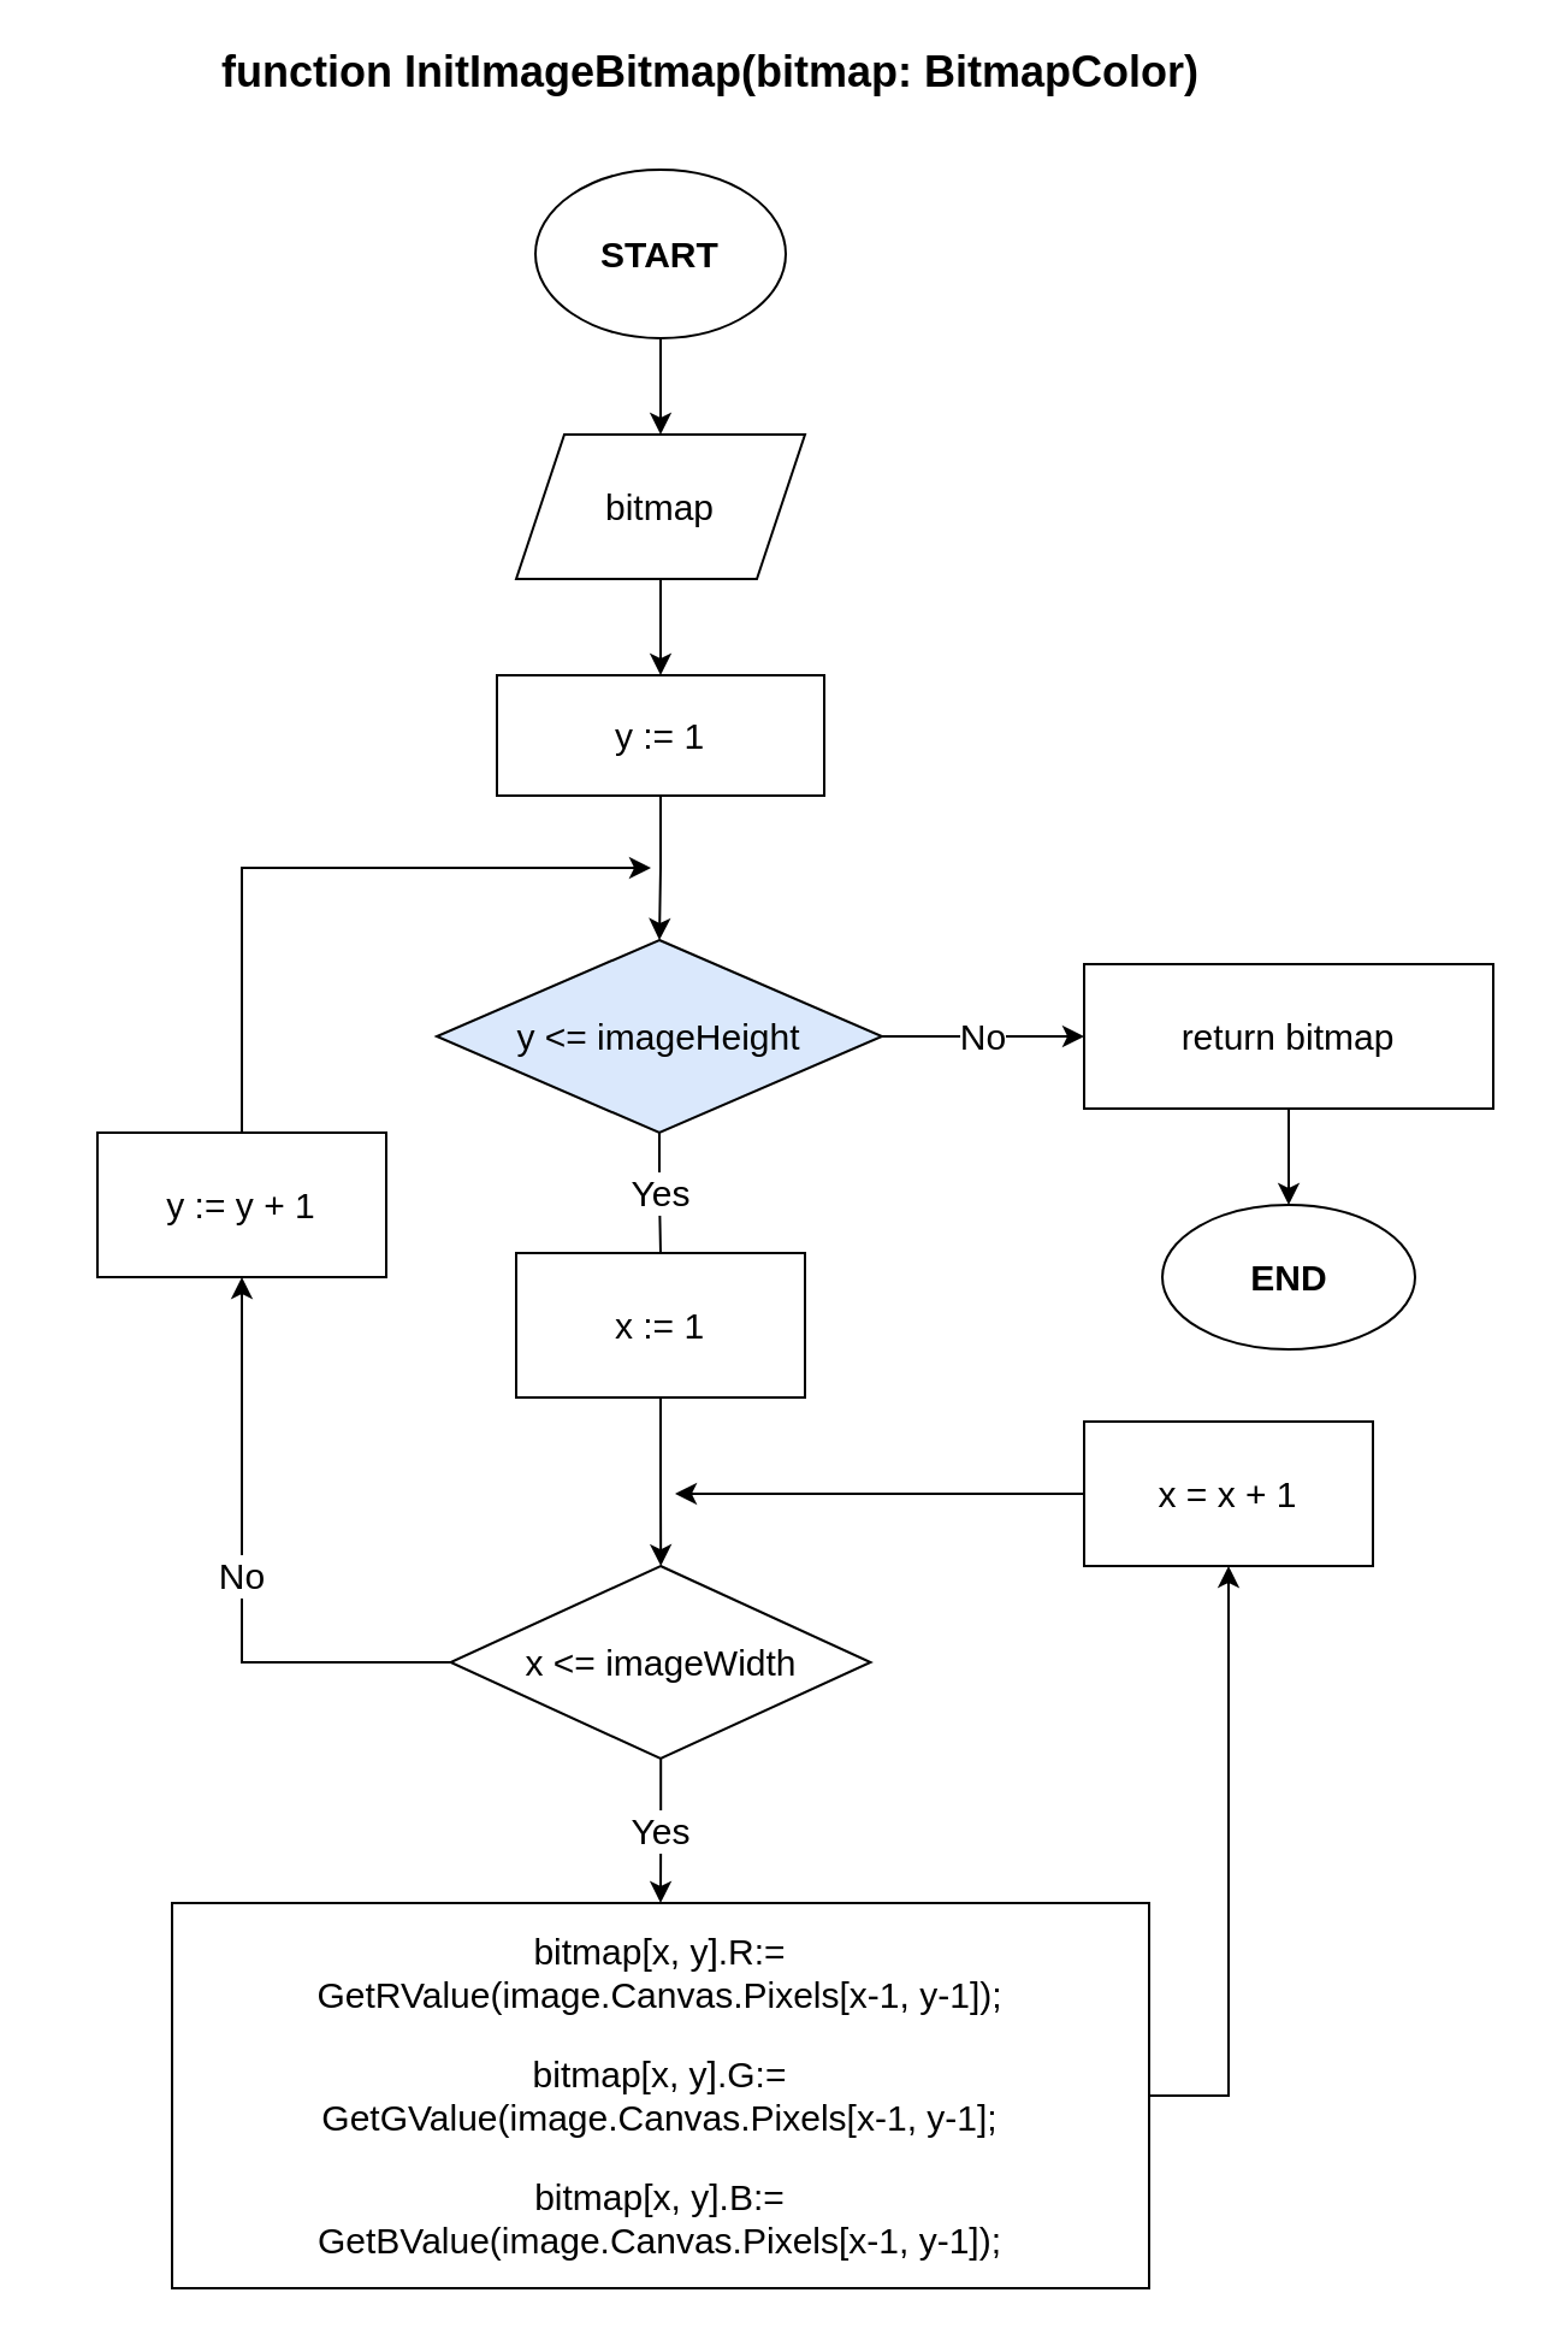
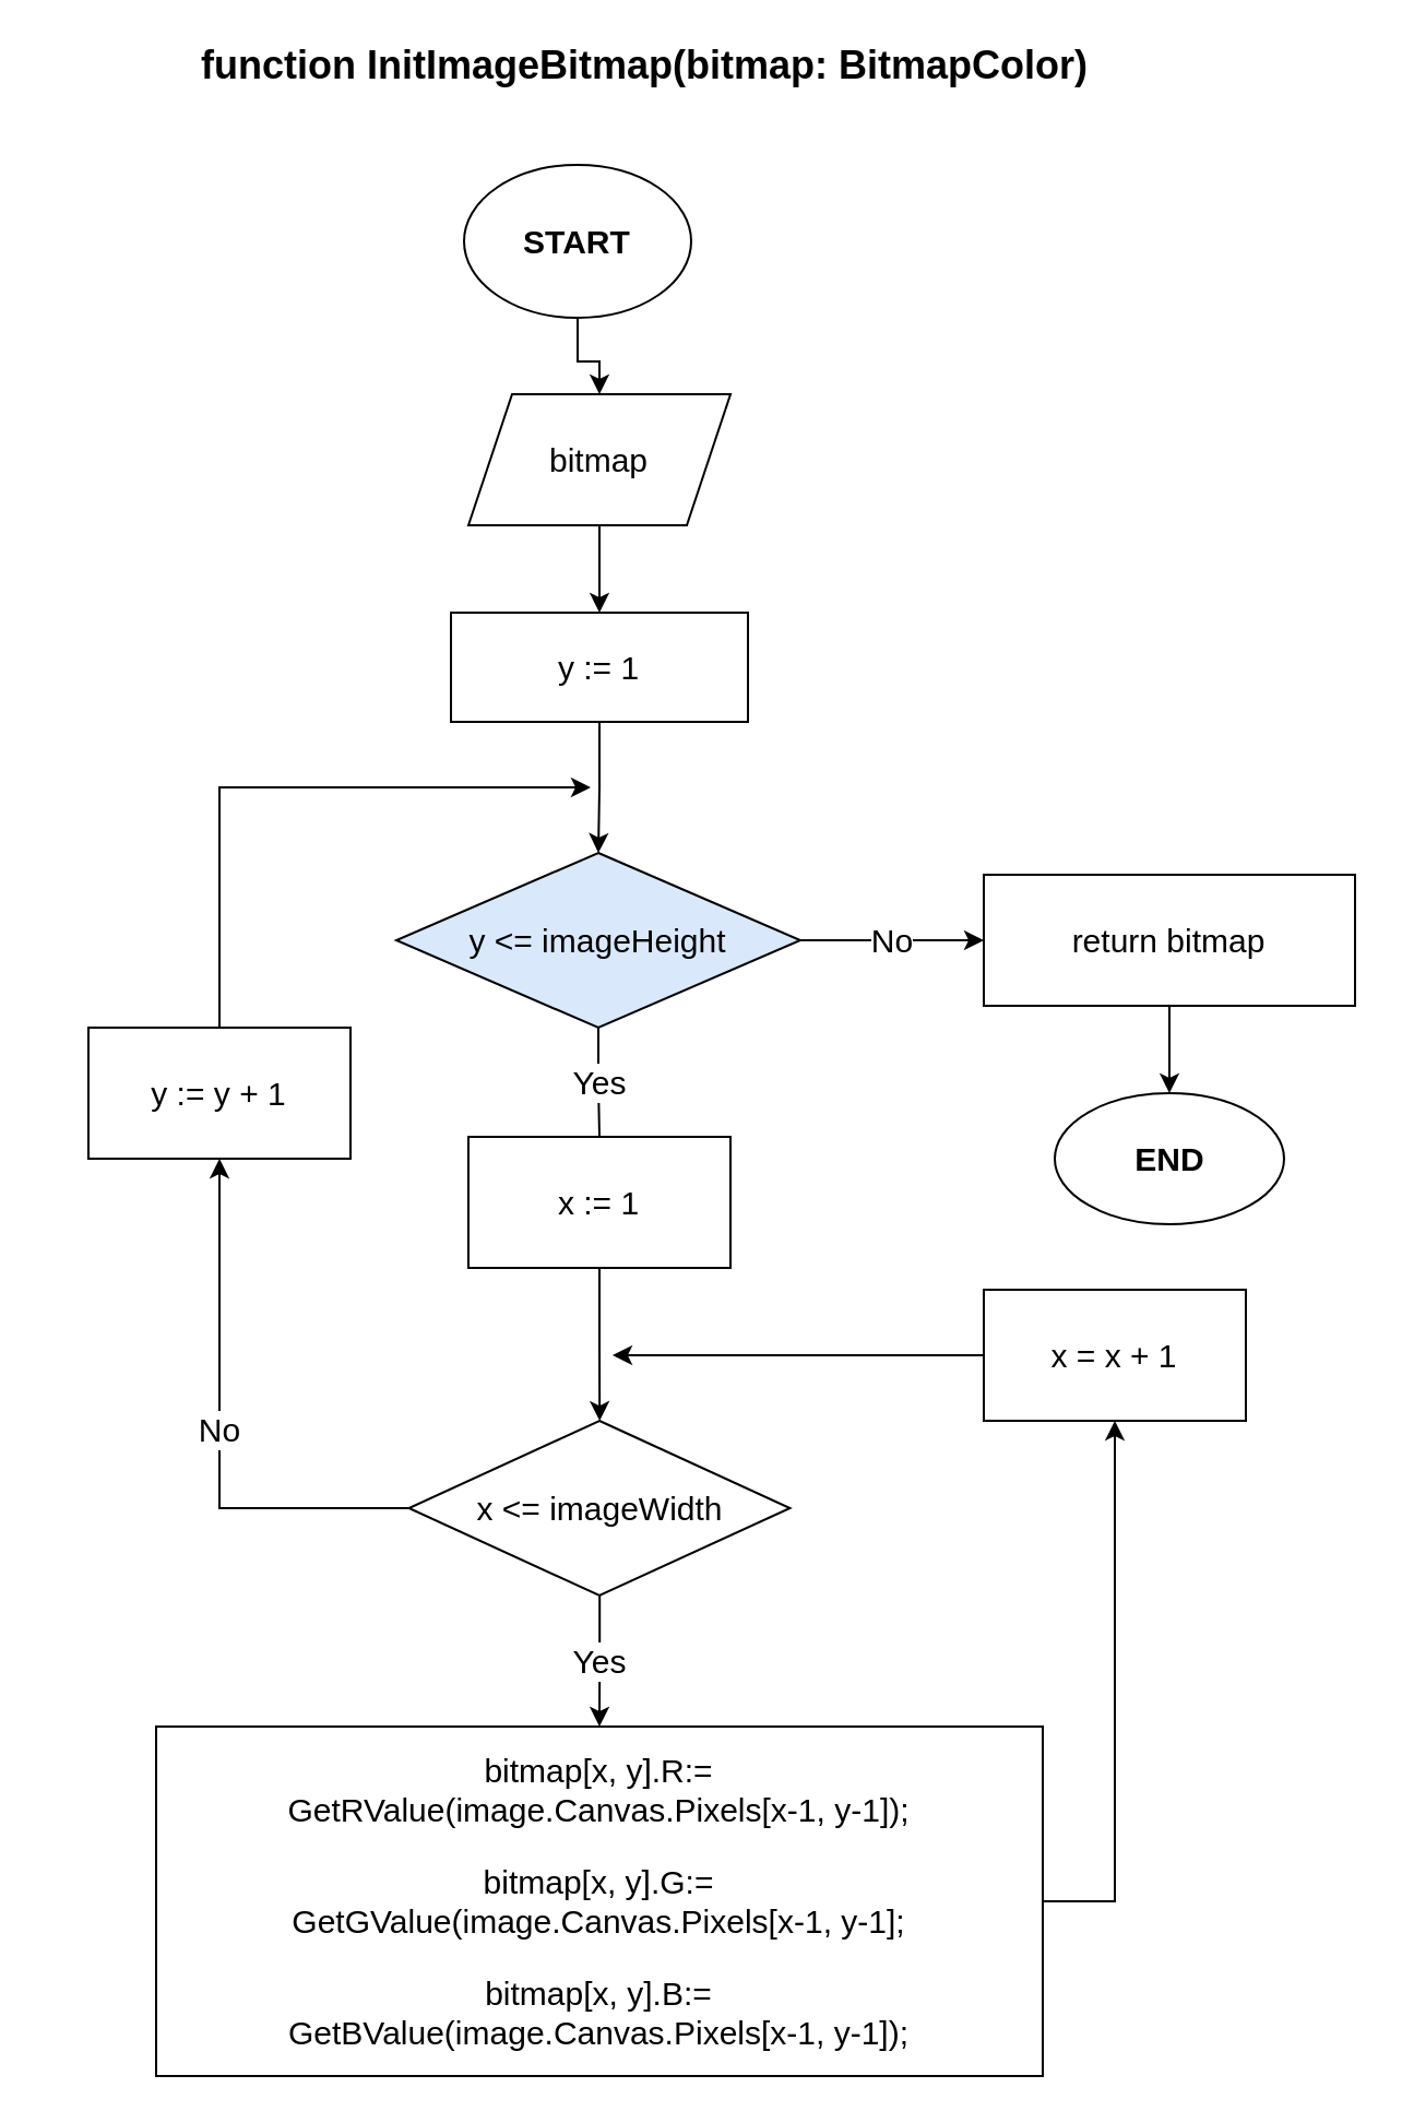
  <mxCell id="0" />
  <mxCell id="1" parent="0" />
  <mxCell id="2" value="" style="edgeStyle=orthogonalEdgeStyle;rounded=0;orthogonalLoop=1;jettySize=auto;html=1;fontSize=15;fontColor=#000000;" parent="1" source="3" target="6" edge="1"><mxGeometry relative="1" as="geometry" /></mxCell>
- <mxCell id="3" value="START" style="ellipse;whiteSpace=wrap;html=1;fontSize=15;fontStyle=1" parent="1" vertex="1"><mxGeometry x="222" y="70" width="104" height="70" as="geometry" /></mxCell>
+ <mxCell id="3" value="START" style="ellipse;whiteSpace=wrap;html=1;fontSize=15;fontStyle=1" parent="1" vertex="1"><mxGeometry x="212" y="75" width="104" height="70" as="geometry" /></mxCell>
  <mxCell id="4" value="&lt;p style=&quot;font-size: 18px&quot;&gt;&lt;span style=&quot;font-size: 18px&quot;&gt;&lt;span class=&quot;pl-k&quot; style=&quot;box-sizing: border-box ; background-color: rgb(255 , 255 , 255) ; font-size: 18px&quot;&gt;function&amp;nbsp;&lt;/span&gt;&lt;/span&gt;&lt;span&gt;InitImageBitmap(bitmap: BitmapColor)&lt;/span&gt;&lt;/p&gt;&lt;p class=&quot;MsoNormal&quot;&gt;&lt;span lang=&quot;IN&quot;&gt;&lt;/span&gt;&lt;/p&gt;" style="text;html=1;strokeColor=none;fillColor=none;align=center;verticalAlign=middle;whiteSpace=wrap;rounded=0;fontSize=18;fontStyle=1" parent="1" vertex="1"><mxGeometry x="20" y="20" width="550" height="20" as="geometry" /></mxCell>
  <mxCell id="5" value="" style="edgeStyle=orthogonalEdgeStyle;rounded=0;orthogonalLoop=1;jettySize=auto;html=1;fontSize=15;fontColor=#000000;" parent="1" source="6" target="8" edge="1"><mxGeometry relative="1" as="geometry" /></mxCell>
  <mxCell id="6" value="bitmap" style="shape=parallelogram;perimeter=parallelogramPerimeter;whiteSpace=wrap;html=1;fixedSize=1;fontSize=15;" parent="1" vertex="1"><mxGeometry x="214" y="180" width="120" height="60" as="geometry" /></mxCell>
  <mxCell id="7" style="edgeStyle=orthogonalEdgeStyle;rounded=0;orthogonalLoop=1;jettySize=auto;html=1;exitX=0.5;exitY=1;exitDx=0;exitDy=0;entryX=0.5;entryY=0;entryDx=0;entryDy=0;fontSize=15;fontColor=#000000;" parent="1" source="8" target="11" edge="1"><mxGeometry relative="1" as="geometry" /></mxCell>
  <mxCell id="8" value="y := 1" style="whiteSpace=wrap;html=1;fontSize=15;" parent="1" vertex="1"><mxGeometry x="206" y="280" width="136" height="50" as="geometry" /></mxCell>
  <mxCell id="9" value="Yes" style="edgeStyle=orthogonalEdgeStyle;rounded=0;orthogonalLoop=1;jettySize=auto;html=1;fontSize=15;strokeWidth=1;endArrow=none;" parent="1" source="11" target="13" edge="1"><mxGeometry relative="1" as="geometry" /></mxCell>
  <mxCell id="10" value="No" style="edgeStyle=orthogonalEdgeStyle;rounded=0;orthogonalLoop=1;jettySize=auto;html=1;fontSize=15;strokeWidth=1;" parent="1" source="11" target="23" edge="1"><mxGeometry relative="1" as="geometry" /></mxCell>
  <mxCell id="11" value="y &amp;lt;= imageHeight" style="rhombus;whiteSpace=wrap;html=1;fontSize=15;fontStyle=0;strokeWidth=1;fillColor=#dae8fc;" parent="1" vertex="1"><mxGeometry x="181" y="390" width="185" height="80" as="geometry" /></mxCell>
  <mxCell id="12" value="" style="edgeStyle=orthogonalEdgeStyle;rounded=0;orthogonalLoop=1;jettySize=auto;html=1;fontSize=15;strokeWidth=1;" parent="1" source="13" target="16" edge="1"><mxGeometry relative="1" as="geometry" /></mxCell>
  <mxCell id="13" value="x := 1" style="whiteSpace=wrap;html=1;fontSize=15;fontStyle=0;strokeWidth=1;" parent="1" vertex="1"><mxGeometry x="214" y="520" width="120" height="60" as="geometry" /></mxCell>
  <mxCell id="14" value="No" style="edgeStyle=orthogonalEdgeStyle;rounded=0;orthogonalLoop=1;jettySize=auto;html=1;fontSize=15;strokeWidth=1;" parent="1" source="16" target="20" edge="1"><mxGeometry relative="1" as="geometry" /></mxCell>
  <mxCell id="15" value="Yes" style="edgeStyle=orthogonalEdgeStyle;rounded=0;orthogonalLoop=1;jettySize=auto;html=1;fontSize=15;fontColor=#000000;" parent="1" source="16" target="25" edge="1"><mxGeometry relative="1" as="geometry" /></mxCell>
  <mxCell id="16" value="x &amp;lt;= imageWidth" style="rhombus;whiteSpace=wrap;html=1;fontSize=15;fontStyle=0;strokeWidth=1;" parent="1" vertex="1"><mxGeometry x="186.75" y="650" width="174.5" height="80" as="geometry" /></mxCell>
  <mxCell id="17" style="edgeStyle=orthogonalEdgeStyle;rounded=0;orthogonalLoop=1;jettySize=auto;html=1;exitX=0;exitY=0.5;exitDx=0;exitDy=0;fontSize=15;strokeWidth=1;" parent="1" source="18" edge="1"><mxGeometry relative="1" as="geometry"><mxPoint x="280" y="620" as="targetPoint" /></mxGeometry></mxCell>
  <mxCell id="18" value="x = x + 1" style="whiteSpace=wrap;html=1;fontSize=15;fontStyle=0;strokeWidth=1;" parent="1" vertex="1"><mxGeometry x="450" y="590" width="120" height="60" as="geometry" /></mxCell>
  <mxCell id="19" style="edgeStyle=orthogonalEdgeStyle;rounded=0;orthogonalLoop=1;jettySize=auto;html=1;exitX=0.5;exitY=0;exitDx=0;exitDy=0;fontSize=15;strokeWidth=1;" parent="1" source="20" edge="1"><mxGeometry relative="1" as="geometry"><mxPoint x="270" y="360" as="targetPoint" /><Array as="points"><mxPoint x="100" y="360" /></Array></mxGeometry></mxCell>
  <mxCell id="20" value="y := y + 1" style="whiteSpace=wrap;html=1;fontSize=15;fontStyle=0;strokeWidth=1;" parent="1" vertex="1"><mxGeometry x="40" y="470" width="120" height="60" as="geometry" /></mxCell>
  <mxCell id="21" value="END" style="ellipse;whiteSpace=wrap;html=1;fontSize=15;fontStyle=1;strokeWidth=1;" parent="1" vertex="1"><mxGeometry x="482.5" y="500" width="105" height="60" as="geometry" /></mxCell>
  <mxCell id="22" value="" style="edgeStyle=orthogonalEdgeStyle;rounded=0;orthogonalLoop=1;jettySize=auto;html=1;fontSize=15;strokeWidth=1;" parent="1" source="23" target="21" edge="1"><mxGeometry relative="1" as="geometry" /></mxCell>
  <mxCell id="23" value="return bitmap" style="whiteSpace=wrap;html=1;fontSize=15;fontStyle=0;strokeWidth=1;" parent="1" vertex="1"><mxGeometry x="450" y="400" width="170" height="60" as="geometry" /></mxCell>
  <mxCell id="24" style="edgeStyle=orthogonalEdgeStyle;rounded=0;orthogonalLoop=1;jettySize=auto;html=1;exitX=1;exitY=0.5;exitDx=0;exitDy=0;entryX=0.5;entryY=1;entryDx=0;entryDy=0;fontSize=15;fontColor=#000000;" parent="1" source="25" target="18" edge="1"><mxGeometry relative="1" as="geometry" /></mxCell>
  <mxCell id="25" value="&lt;p class=&quot;MsoNormal&quot;&gt;&lt;span lang=&quot;IN&quot;&gt;bitmap[x, y].R:=&lt;br&gt;GetRValue(image.Canvas.Pixels[x-1, y-1]);&lt;/span&gt;&lt;/p&gt;&lt;p class=&quot;MsoNormal&quot;&gt;&lt;span lang=&quot;IN&quot;&gt;bitmap[x, y].G:=&lt;br&gt;GetGValue(image.Canvas.Pixels[x-1, y-1];&lt;/span&gt;&lt;/p&gt;&lt;p class=&quot;MsoNormal&quot;&gt;&lt;span lang=&quot;IN&quot;&gt;bitmap[x, y].B:=&lt;br&gt;GetBValue(image.Canvas.Pixels[x-1, y-1]);&lt;/span&gt;&lt;/p&gt;" style="whiteSpace=wrap;html=1;fontSize=15;fontStyle=0;strokeWidth=1;" parent="1" vertex="1"><mxGeometry x="71" y="790" width="406" height="160" as="geometry" /></mxCell>
